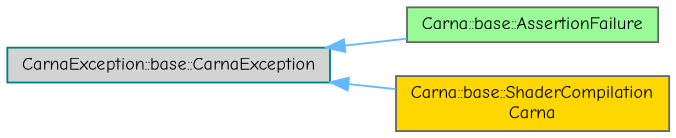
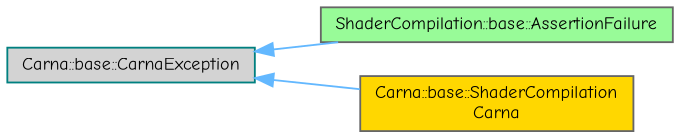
  digraph {
    fontname="Comic Neue"
    rankdir=LR
    node [color=gray40 fontname="Comic Neue" fontsize=10 shape=box style=filled]
    edge [color=steelblue1 dir=back fontname="Comic Neue" fontsize=10 labelfontname=Helvetica labelfontsize=10 style=solid]
-   n1 [color=teal fillcolor=lightgrey fontcolor=black height=0.2 label="CarnaException::base::CarnaException" width=0.4]
-   n2 [fillcolor=palegreen height=0.2 label="Carna::base::AssertionFailure" width=0.4]
+   n1 [color=teal fillcolor=lightgrey fontcolor=black height=0.2 label="Carna::base::CarnaException" width=0.4]
+   n2 [fillcolor=palegreen height=0.2 label="ShaderCompilation::base::AssertionFailure" width=0.4]
    n3 [fillcolor=gold height=0.2 label="Carna::base::ShaderCompilation\lCarna" width=0.4]
    n1 -> n2
    n1 -> n3
  }
